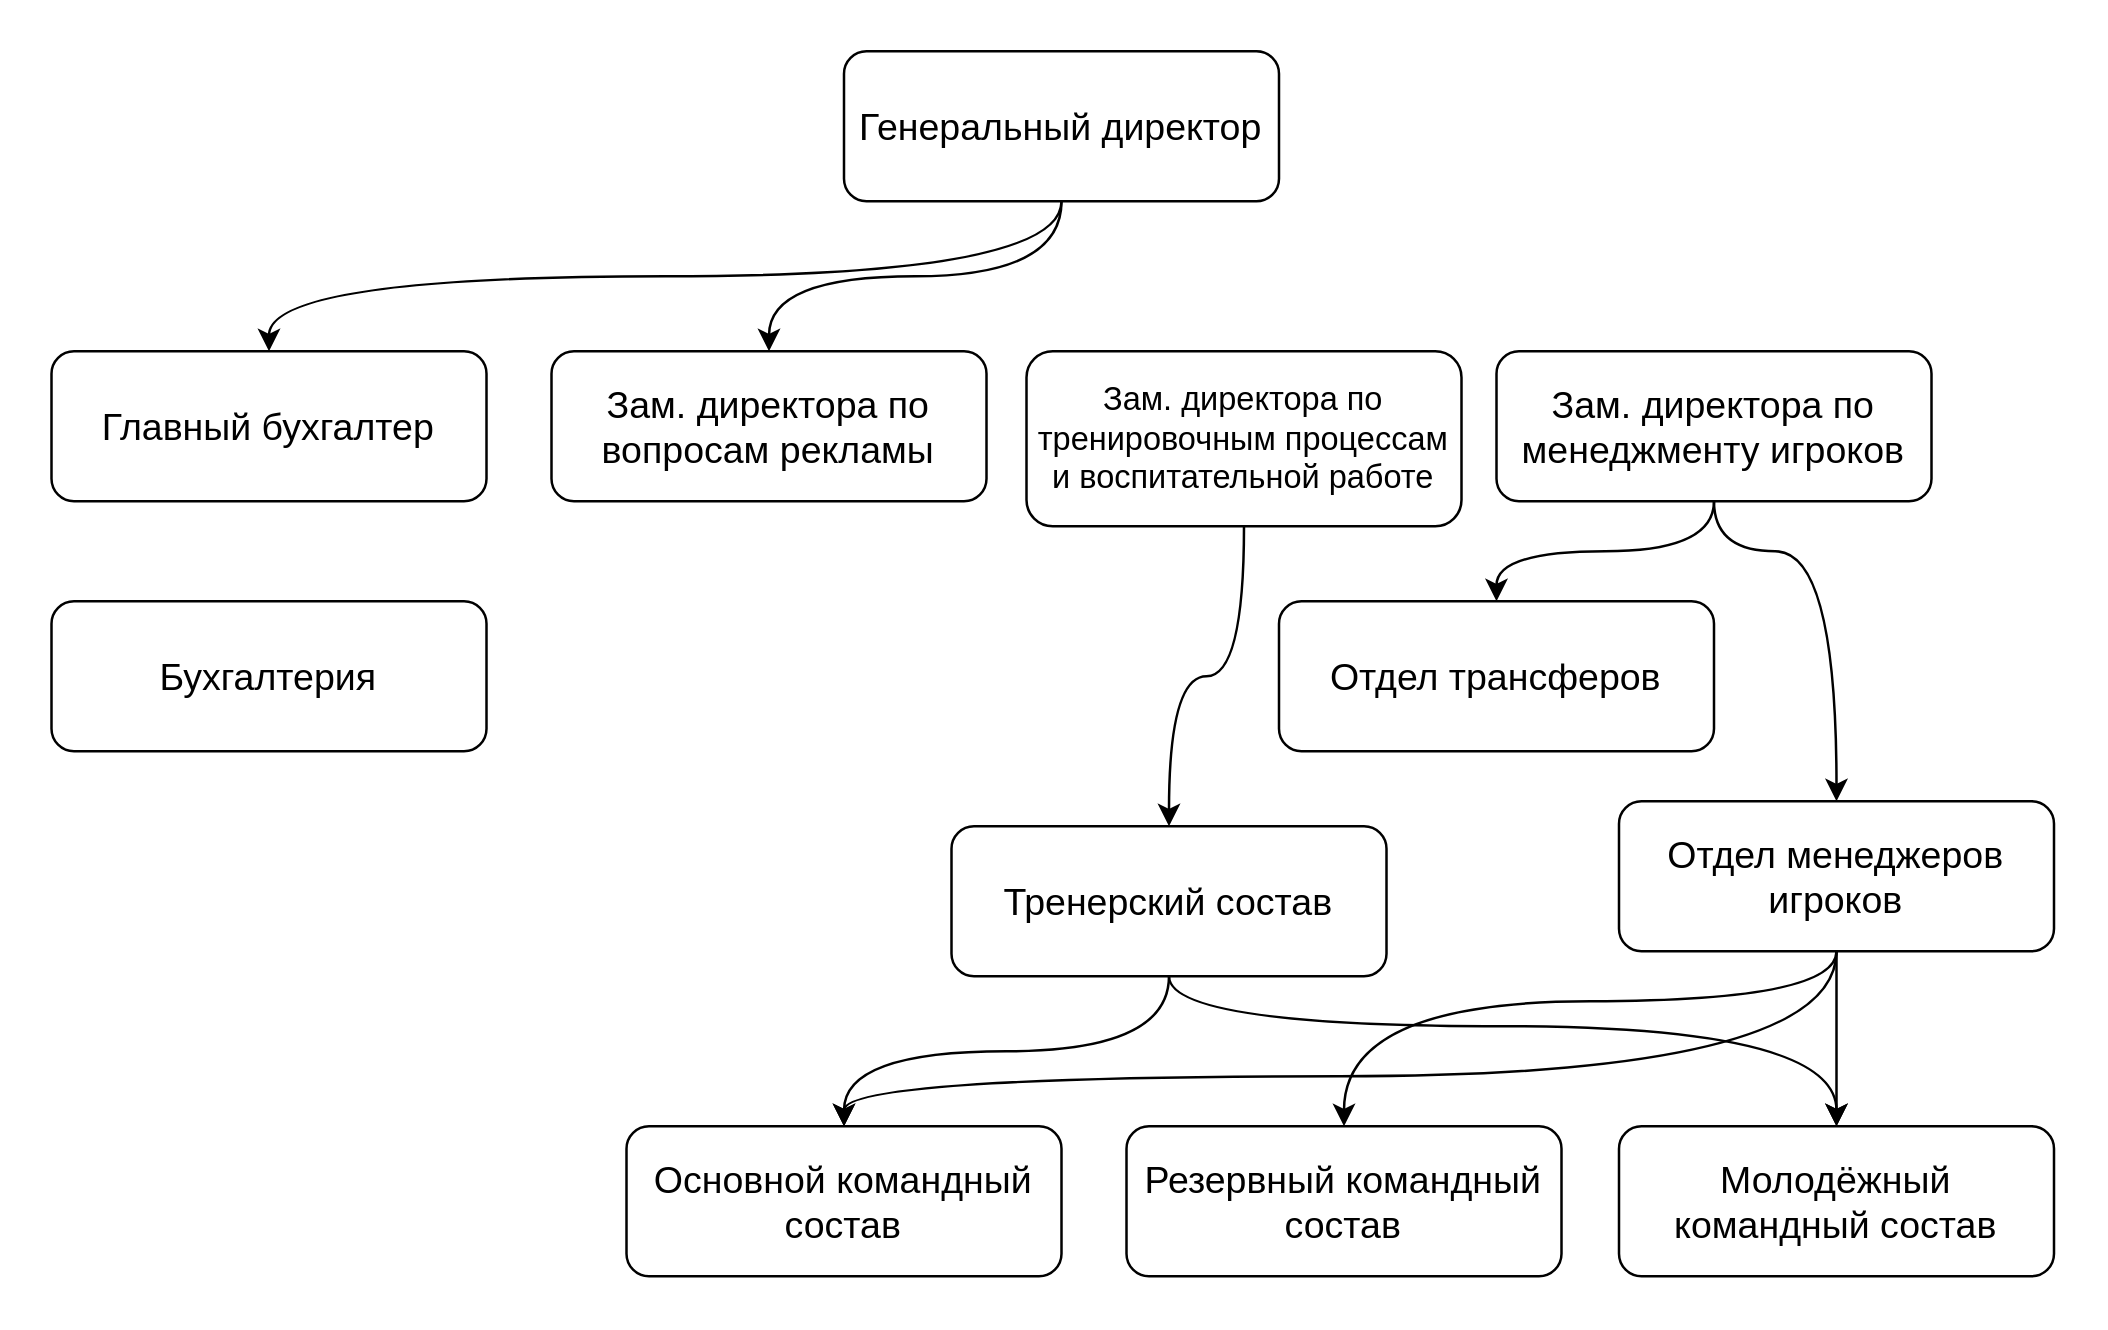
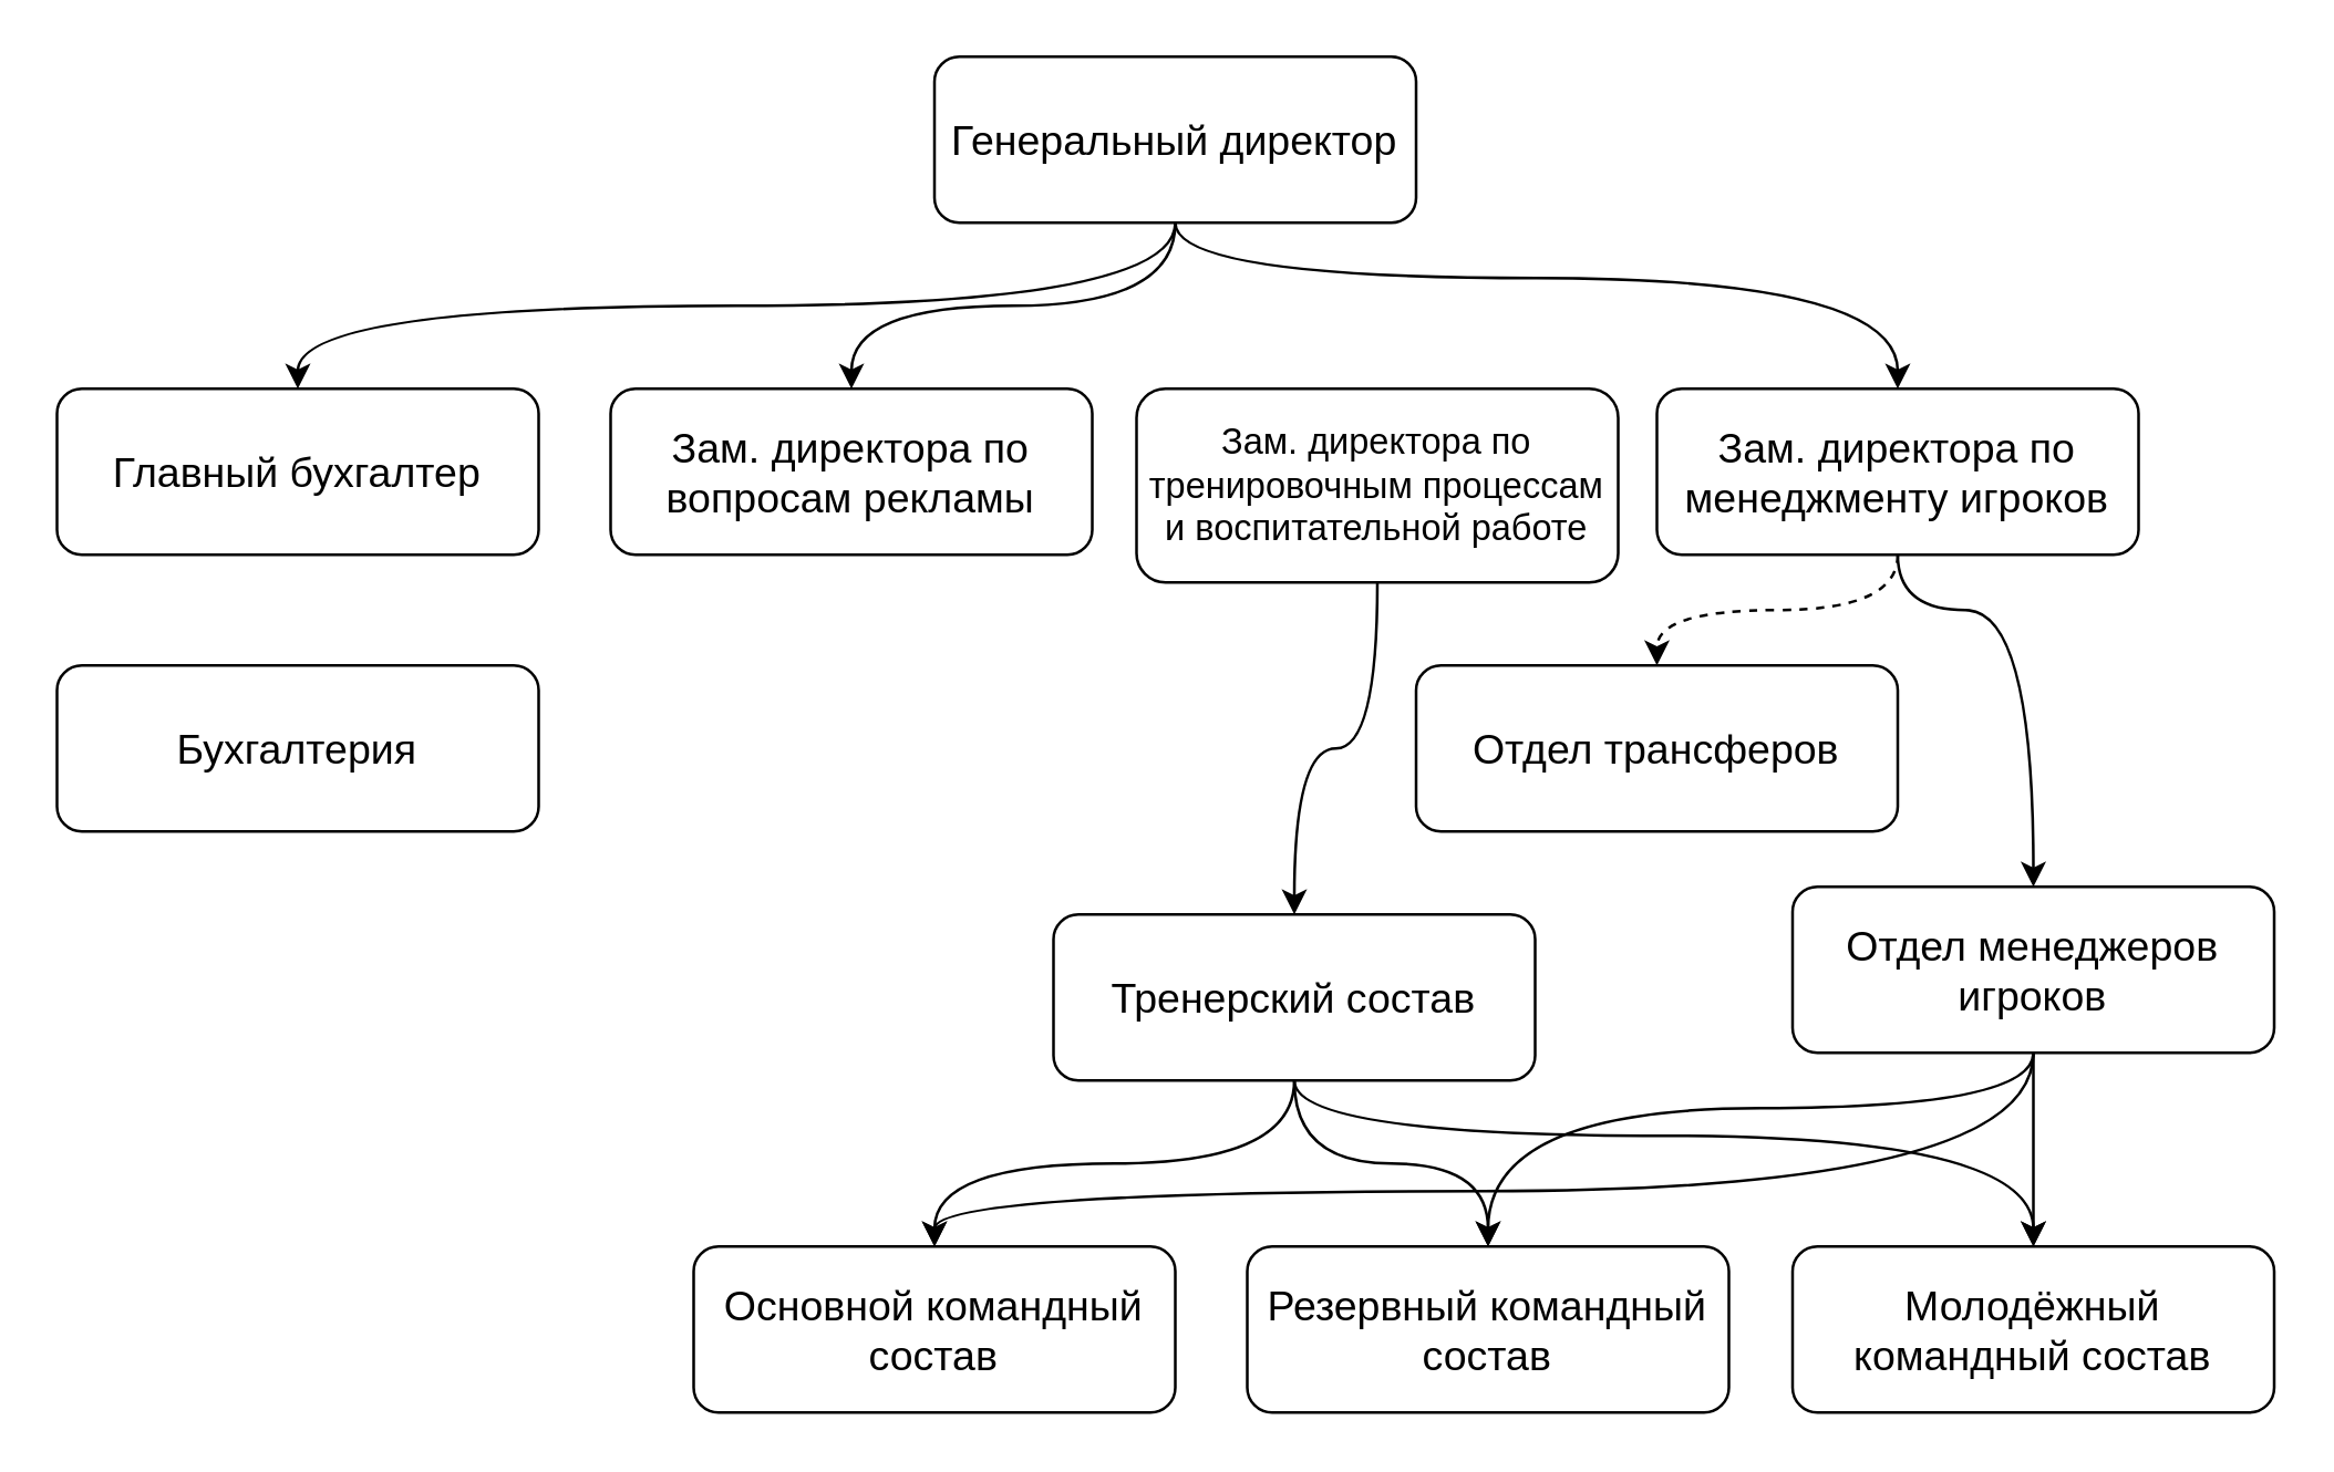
  <mxCell id="0" />
  <mxCell id="1" parent="0" />
  <mxCell id="2" style="edgeStyle=orthogonalEdgeStyle;curved=1;rounded=0;orthogonalLoop=1;jettySize=auto;html=1;entryX=0.5;entryY=0;entryDx=0;entryDy=0;" edge="1" parent="1" source="5" target="8"><mxGeometry relative="1" as="geometry" /></mxCell>
  <mxCell id="3" style="edgeStyle=orthogonalEdgeStyle;curved=1;rounded=0;orthogonalLoop=1;jettySize=auto;html=1;" edge="1" parent="1" source="5" target="6"><mxGeometry relative="1" as="geometry"><Array as="points"><mxPoint x="424" y="110" /><mxPoint x="107" y="110" /></Array></mxGeometry></mxCell>
+ <mxCell id="4" style="edgeStyle=orthogonalEdgeStyle;curved=1;rounded=0;orthogonalLoop=1;jettySize=auto;html=1;" edge="1" parent="1" source="5" target="11"><mxGeometry relative="1" as="geometry"><Array as="points"><mxPoint x="424" y="100" /><mxPoint x="685" y="100" /></Array></mxGeometry></mxCell>
  <mxCell id="5" value="&lt;font style=&quot;font-size: 15px&quot;&gt;Генеральный директор&lt;/font&gt;" style="rounded=1;whiteSpace=wrap;html=1;" vertex="1" parent="1"><mxGeometry x="337" y="20" width="174" height="60" as="geometry" /></mxCell>
  <mxCell id="6" value="&lt;font style=&quot;font-size: 15px&quot;&gt;Главный бухгалтер&lt;/font&gt;" style="rounded=1;whiteSpace=wrap;html=1;" vertex="1" parent="1"><mxGeometry x="20" y="140" width="174" height="60" as="geometry" /></mxCell>
  <mxCell id="7" value="&lt;font style=&quot;font-size: 15px&quot;&gt;Бухгалтерия&lt;/font&gt;" style="rounded=1;whiteSpace=wrap;html=1;" vertex="1" parent="1"><mxGeometry x="20" y="240" width="174" height="60" as="geometry" /></mxCell>
  <mxCell id="8" value="&lt;font style=&quot;font-size: 15px&quot;&gt;Зам. директора по вопросам рекламы&lt;/font&gt;" style="rounded=1;whiteSpace=wrap;html=1;" vertex="1" parent="1"><mxGeometry x="220" y="140" width="174" height="60" as="geometry" /></mxCell>
- <mxCell id="9" style="edgeStyle=orthogonalEdgeStyle;curved=1;rounded=0;orthogonalLoop=1;jettySize=auto;html=1;entryX=0.5;entryY=0;entryDx=0;entryDy=0;" edge="1" parent="1" source="11" target="12"><mxGeometry relative="1" as="geometry" /></mxCell>
+ <mxCell id="9" style="edgeStyle=orthogonalEdgeStyle;curved=1;rounded=0;orthogonalLoop=1;jettySize=auto;html=1;entryX=0.5;entryY=0;entryDx=0;entryDy=0;dashed=1;" edge="1" parent="1" source="11" target="12"><mxGeometry relative="1" as="geometry" /></mxCell>
  <mxCell id="10" style="edgeStyle=orthogonalEdgeStyle;curved=1;rounded=0;orthogonalLoop=1;jettySize=auto;html=1;" edge="1" parent="1" source="11" target="16"><mxGeometry relative="1" as="geometry"><Array as="points"><mxPoint x="685" y="220" /><mxPoint x="734" y="220" /></Array></mxGeometry></mxCell>
  <mxCell id="11" value="&lt;font style=&quot;font-size: 15px&quot;&gt;Зам. директора по менеджменту игроков&lt;/font&gt;" style="rounded=1;whiteSpace=wrap;html=1;" vertex="1" parent="1"><mxGeometry x="598" y="140" width="174" height="60" as="geometry" /></mxCell>
  <mxCell id="12" value="&lt;font style=&quot;font-size: 15px&quot;&gt;Отдел трансферов&lt;/font&gt;" style="rounded=1;whiteSpace=wrap;html=1;" vertex="1" parent="1"><mxGeometry x="511" y="240" width="174" height="60" as="geometry" /></mxCell>
  <mxCell id="13" style="edgeStyle=orthogonalEdgeStyle;curved=1;rounded=0;orthogonalLoop=1;jettySize=auto;html=1;" edge="1" parent="1" source="16" target="23"><mxGeometry relative="1" as="geometry"><Array as="points"><mxPoint x="734" y="430" /><mxPoint x="337" y="430" /></Array></mxGeometry></mxCell>
  <mxCell id="14" style="edgeStyle=orthogonalEdgeStyle;curved=1;rounded=0;orthogonalLoop=1;jettySize=auto;html=1;entryX=0.5;entryY=0;entryDx=0;entryDy=0;" edge="1" parent="1" source="16" target="24"><mxGeometry relative="1" as="geometry"><Array as="points"><mxPoint x="734" y="400" /><mxPoint x="537" y="400" /></Array></mxGeometry></mxCell>
  <mxCell id="15" style="edgeStyle=orthogonalEdgeStyle;curved=1;rounded=0;orthogonalLoop=1;jettySize=auto;html=1;" edge="1" parent="1" source="16"><mxGeometry relative="1" as="geometry"><mxPoint x="734" y="450" as="targetPoint" /></mxGeometry></mxCell>
  <mxCell id="16" value="&lt;font style=&quot;font-size: 15px&quot;&gt;Отдел менеджеров игроков&lt;/font&gt;" style="rounded=1;whiteSpace=wrap;html=1;" vertex="1" parent="1"><mxGeometry x="647" y="320" width="174" height="60" as="geometry" /></mxCell>
  <mxCell id="17" style="edgeStyle=orthogonalEdgeStyle;curved=1;rounded=0;orthogonalLoop=1;jettySize=auto;html=1;" edge="1" parent="1" source="20" target="23"><mxGeometry relative="1" as="geometry" /></mxCell>
+ <mxCell id="18" style="edgeStyle=orthogonalEdgeStyle;curved=1;rounded=0;orthogonalLoop=1;jettySize=auto;html=1;" edge="1" parent="1" source="20" target="24"><mxGeometry relative="1" as="geometry" /></mxCell>
  <mxCell id="19" style="edgeStyle=orthogonalEdgeStyle;curved=1;rounded=0;orthogonalLoop=1;jettySize=auto;html=1;entryX=0.5;entryY=0;entryDx=0;entryDy=0;" edge="1" parent="1" source="20" target="25"><mxGeometry relative="1" as="geometry"><Array as="points"><mxPoint x="467" y="410" /><mxPoint x="734" y="410" /></Array></mxGeometry></mxCell>
  <mxCell id="20" value="&lt;font style=&quot;font-size: 15px&quot;&gt;Тренерский состав&lt;/font&gt;" style="rounded=1;whiteSpace=wrap;html=1;" vertex="1" parent="1"><mxGeometry x="380" y="330" width="174" height="60" as="geometry" /></mxCell>
  <mxCell id="21" style="edgeStyle=orthogonalEdgeStyle;curved=1;rounded=0;orthogonalLoop=1;jettySize=auto;html=1;" edge="1" parent="1" source="22" target="20"><mxGeometry relative="1" as="geometry" /></mxCell>
  <mxCell id="22" value="&lt;font style=&quot;font-size: 13px&quot;&gt;Зам. директора по тренировочным процессам и воспитательной работе&lt;/font&gt;" style="rounded=1;whiteSpace=wrap;html=1;" vertex="1" parent="1"><mxGeometry x="410" y="140" width="174" height="70" as="geometry" /></mxCell>
  <mxCell id="23" value="&lt;font style=&quot;font-size: 15px&quot;&gt;Основной командный состав&lt;/font&gt;" style="rounded=1;whiteSpace=wrap;html=1;" vertex="1" parent="1"><mxGeometry x="250" y="450" width="174" height="60" as="geometry" /></mxCell>
  <mxCell id="24" value="&lt;font style=&quot;font-size: 15px&quot;&gt;Резервный командный состав&lt;/font&gt;" style="rounded=1;whiteSpace=wrap;html=1;" vertex="1" parent="1"><mxGeometry x="450" y="450" width="174" height="60" as="geometry" /></mxCell>
  <mxCell id="25" value="&lt;font style=&quot;font-size: 15px&quot;&gt;Молодёжный командный состав&lt;/font&gt;" style="rounded=1;whiteSpace=wrap;html=1;" vertex="1" parent="1"><mxGeometry x="647" y="450" width="174" height="60" as="geometry" /></mxCell>
